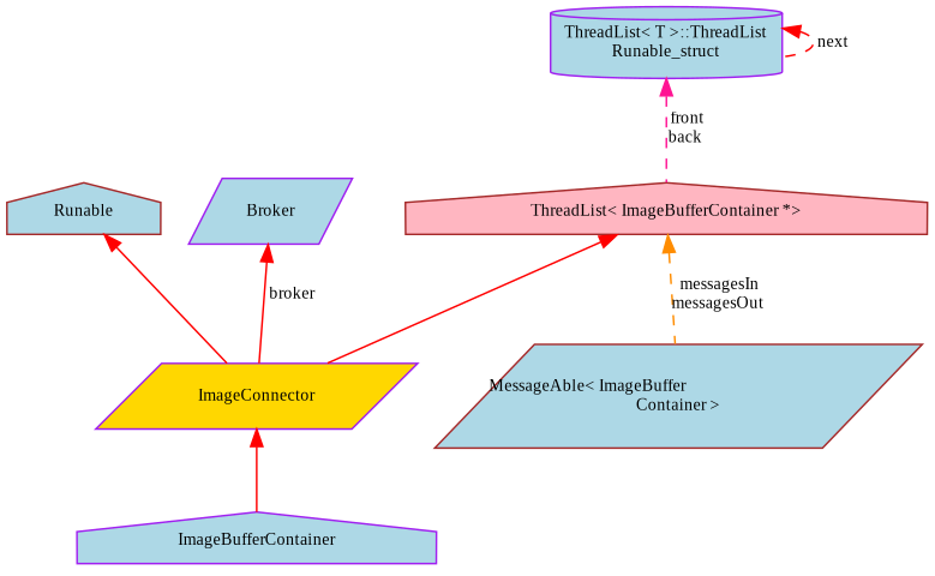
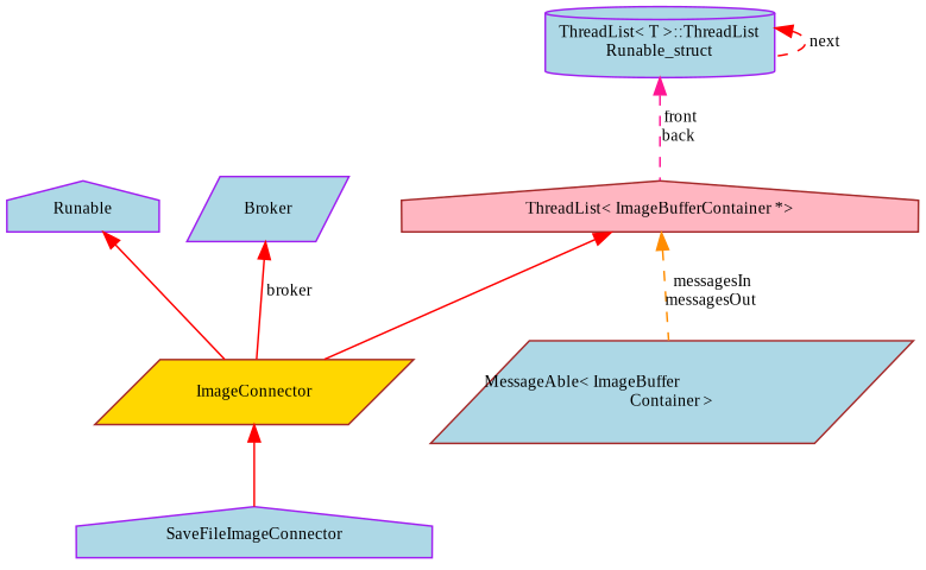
  digraph {
    fontname="Liberation Serif"
    node [color=purple fillcolor=lightblue fontname="Liberation Serif" fontsize=10 shape=house style=filled]
    edge [color=red dir=back fontname="Liberation Serif" fontsize=10 labelfontname=Helvetica labelfontsize=10 style=solid]
-   n1 [fontcolor=black height=0.2 label=ImageBufferContainer width=0.4]
-   n2 [fillcolor=gold height=0.2 label=ImageConnector shape=parallelogram width=0.4]
-   n3 [color=brown height=0.2 label=Runable width=0.4]
+   n1 [fontcolor=black height=0.2 label=SaveFileImageConnector width=0.4]
+   n2 [color=brown fillcolor=gold height=0.2 label=ImageConnector shape=parallelogram width=0.4]
+   n3 [height=0.2 label=Runable width=0.4]
    n4 [color=brown height=0.2 label="MessageAble\< ImageBuffer\lContainer \>" shape=parallelogram width=0.4]
    n5 [color=brown fillcolor=lightpink height=0.2 label="ThreadList\< ImageBufferContainer *\>" width=0.4]
    n6 [height=0.2 label="ThreadList\< T \>::ThreadList\lRunable_struct" shape=cylinder width=0.4]
    n7 [height=0.2 label=Broker shape=parallelogram width=0.4]
    n2 -> n1
    n3 -> n2
    n5 -> n2
    n5 -> n4 [color=darkorange label=" messagesIn\nmessagesOut" style=dashed]
    n6 -> n5 [color=deeppink label=" front\nback" style=dashed]
    n6 -> n6 [label=" next" style=dashed]
    n7 -> n2 [label=" broker"]
  }
